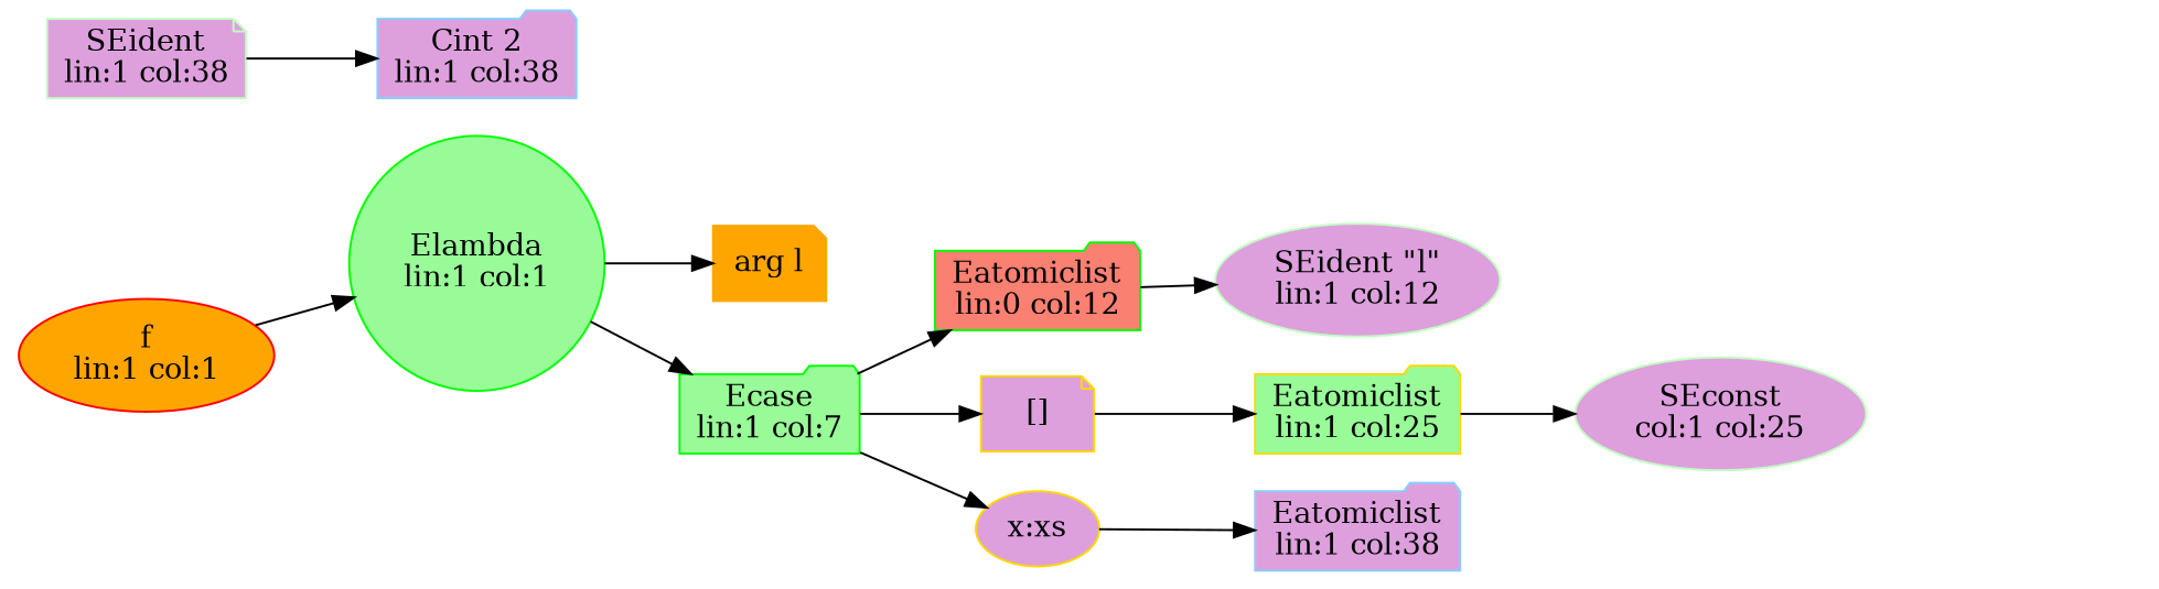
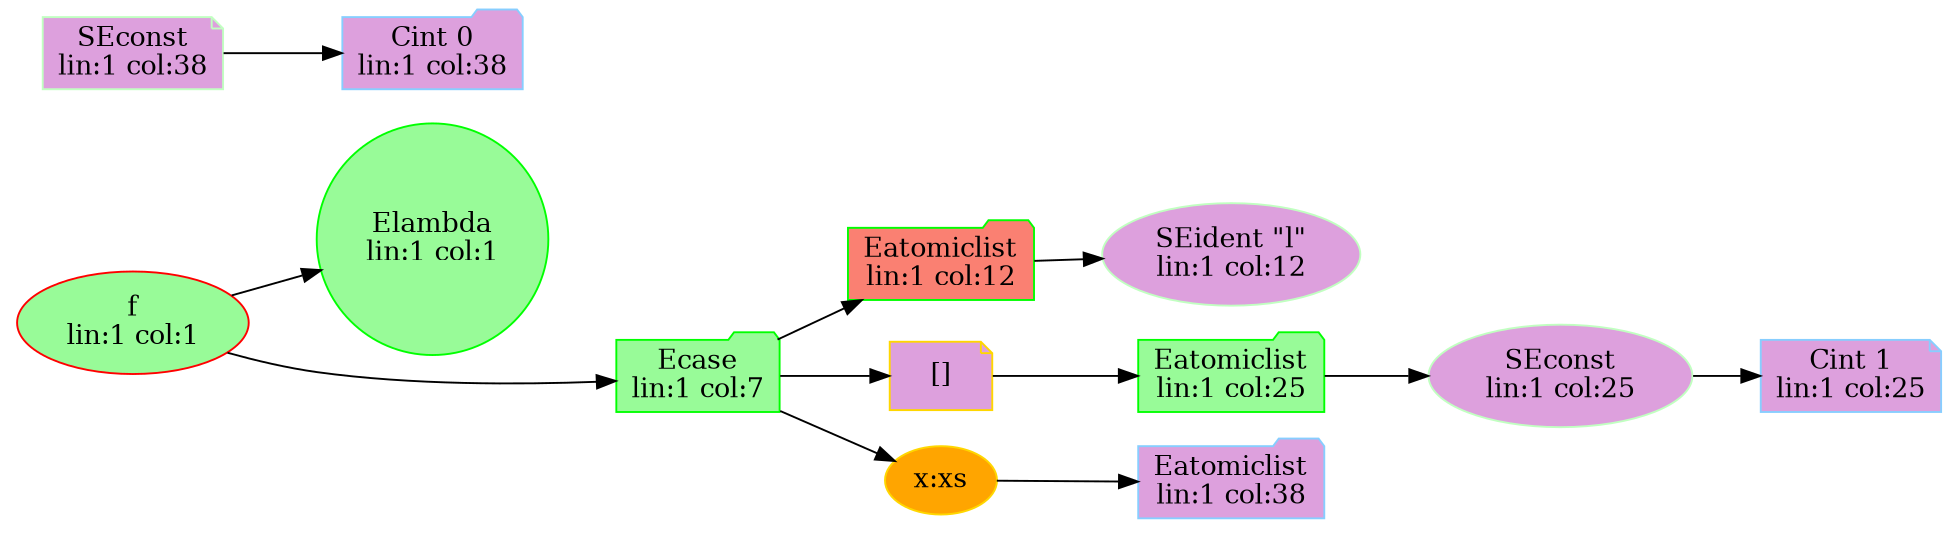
  digraph {
    rankdir=LR
    node [color=green fillcolor=plum shape=folder style=filled]
-   n1 [color=red fillcolor=orange label="f\nlin:1 col:1" shape=ellipse]
+   n1 [color=red fillcolor=palegreen label="f\nlin:1 col:1" shape=ellipse]
    n2 [fillcolor=palegreen label="Elambda\nlin:1 col:1" shape=circle]
-   n3 [color=orange fillcolor=orange label="arg l" shape=note]
    n4 [fillcolor=palegreen label="Ecase\nlin:1 col:7"]
-   n5 [fillcolor=salmon label="Eatomiclist\nlin:0 col:12"]
+   n5 [fillcolor=salmon label="Eatomiclist\nlin:1 col:12"]
    n6 [color=gold label="[]" shape=note]
-   n7 [color=gold label="x:xs" shape=ellipse]
+   n7 [color=gold fillcolor=orange label="x:xs" shape=ellipse]
    n8 [color=darkseagreen1 label="SEident \"l\"\nlin:1 col:12" shape=ellipse]
-   n9 [color=gold fillcolor=palegreen label="Eatomiclist\nlin:1 col:25"]
+   n9 [fillcolor=palegreen label="Eatomiclist\nlin:1 col:25"]
    n10 [color=skyblue1 label="Eatomiclist\nlin:1 col:38"]
-   n11 [color=darkseagreen1 label="SEconst\ncol:1 col:25" shape=ellipse]
-   n13 [color=darkseagreen1 label="SEident\nlin:1 col:38" shape=note]
-   n14 [color=skyblue1 label="Cint 2\nlin:1 col:38"]
+   n11 [color=darkseagreen1 label="SEconst\nlin:1 col:25" shape=ellipse]
+   n12 [color=skyblue1 label="Cint 1\nlin:1 col:25" shape=note]
+   n13 [color=darkseagreen1 label="SEconst\nlin:1 col:38" shape=note]
+   n14 [color=skyblue1 label="Cint 0\nlin:1 col:38"]
    n1 -> n2
-   n2 -> n3
-   n2 -> n4
+   n1 -> n4
    n4 -> n5
    n4 -> n6
    n4 -> n7
    n5 -> n8
    n6 -> n9
    n7 -> n10
    n9 -> n11
+   n11 -> n12
    n13 -> n14
  }
